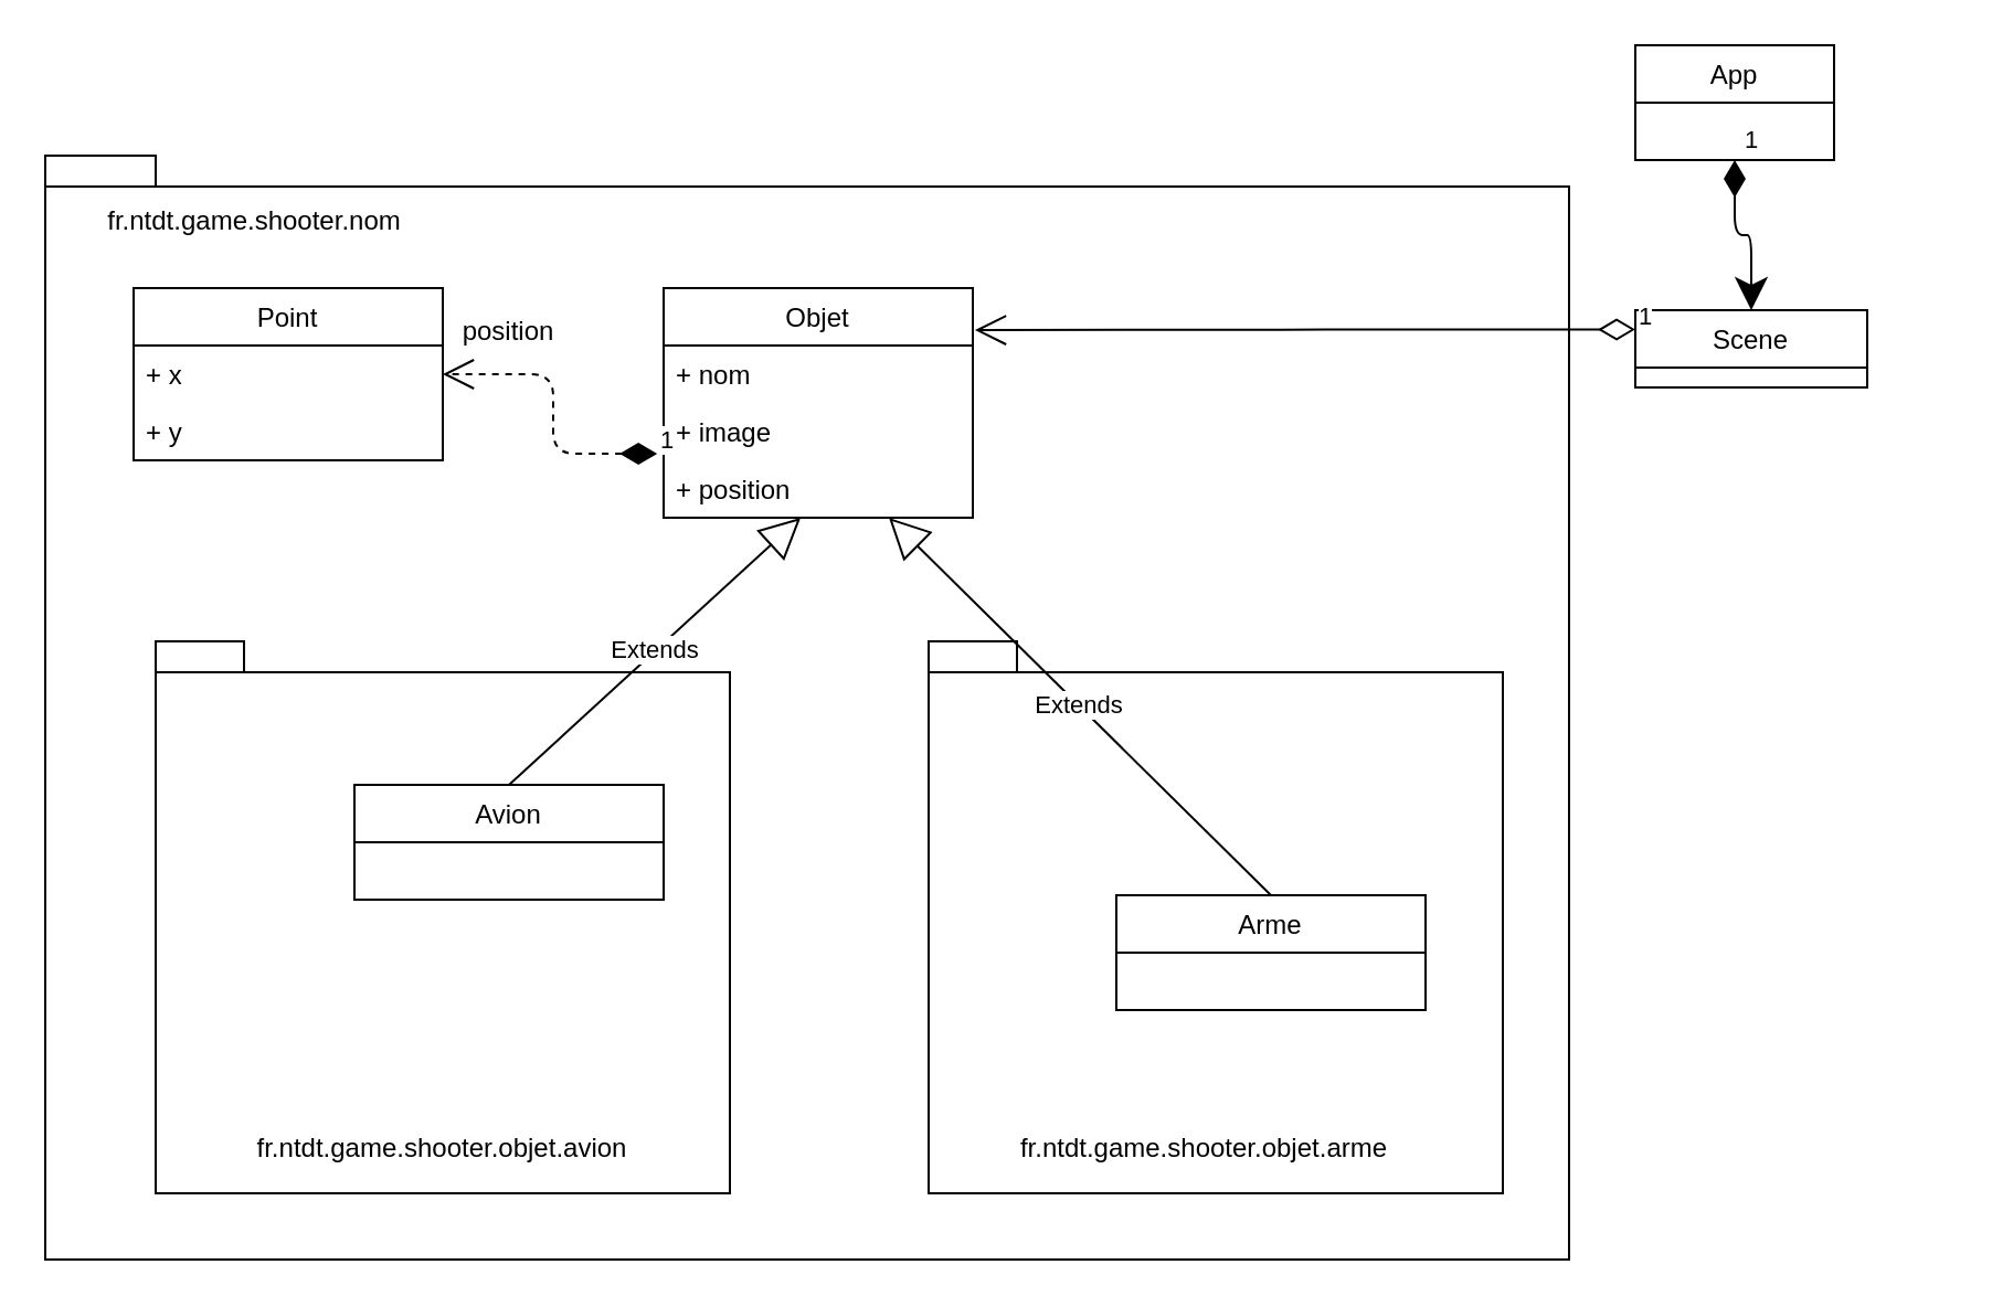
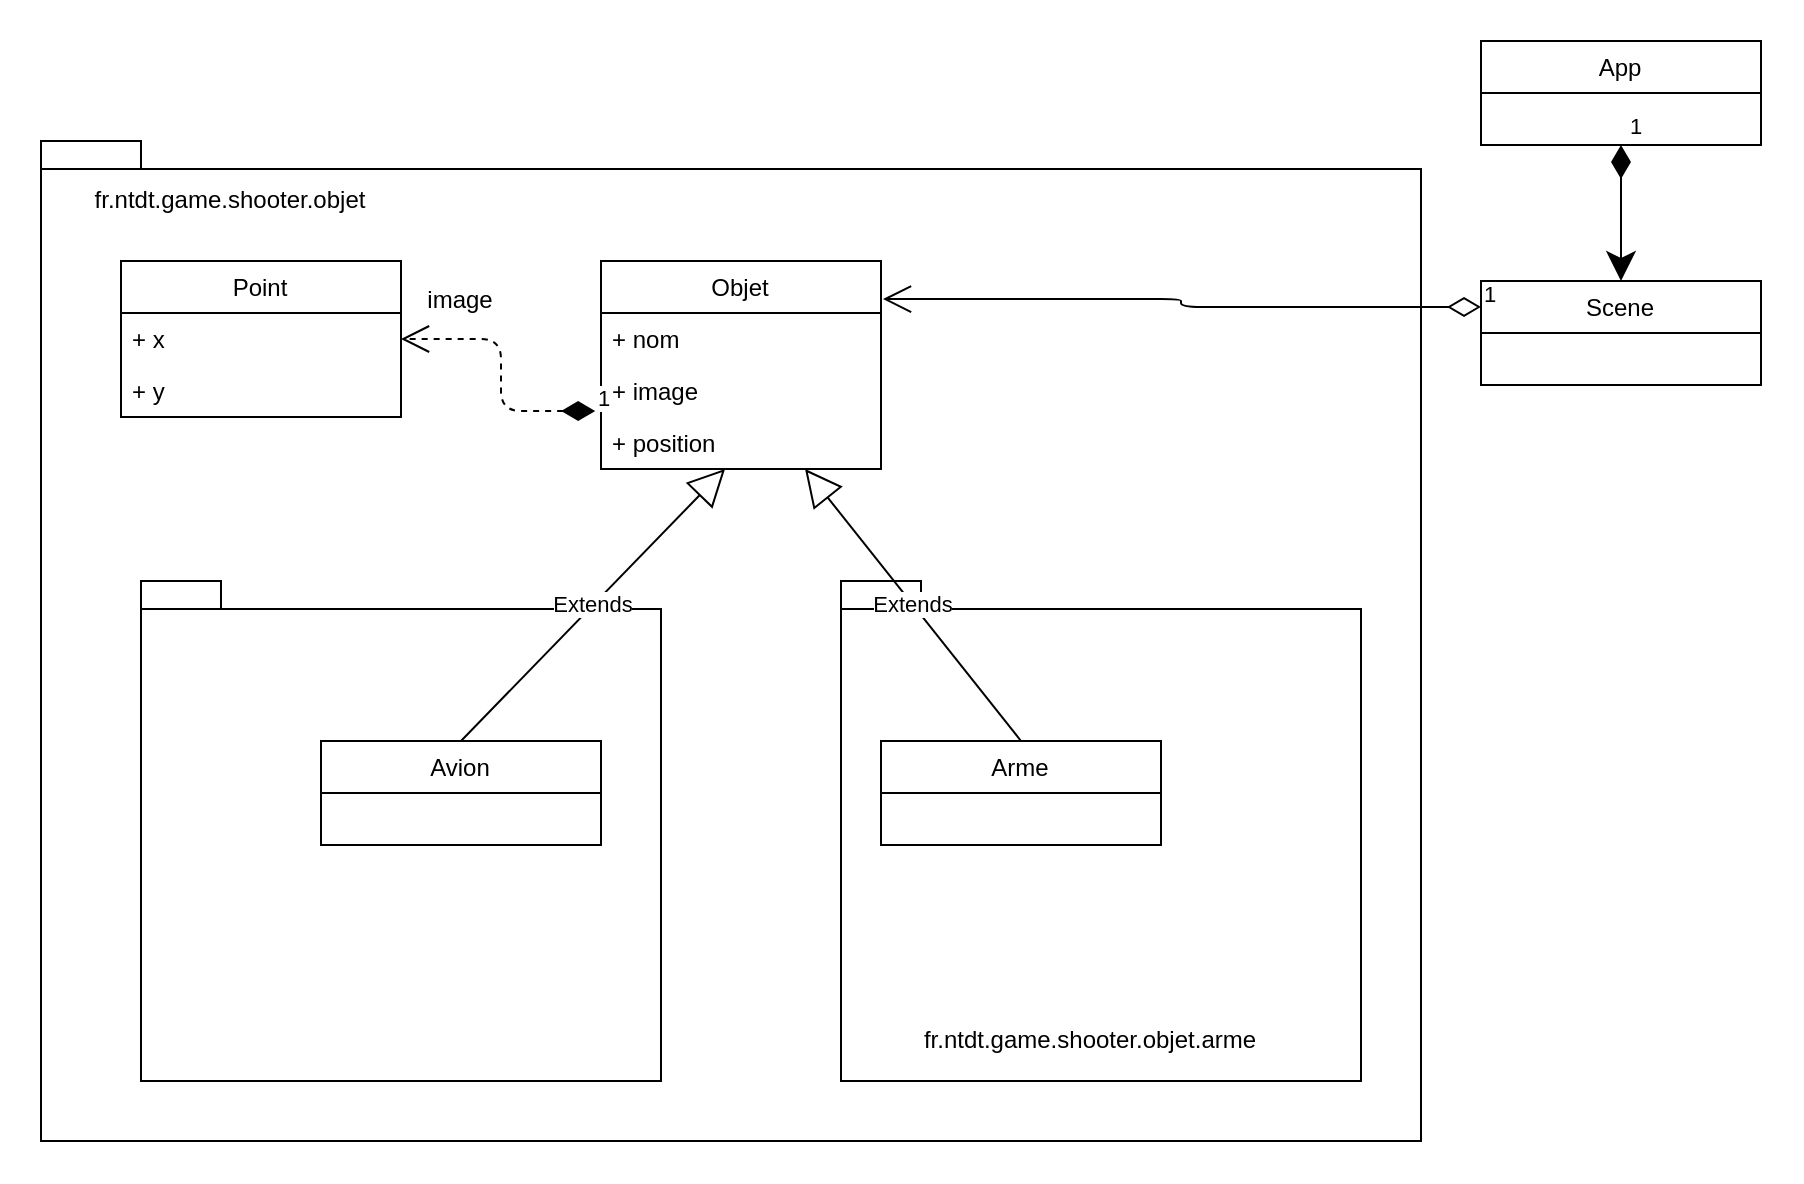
  <mxCell id="0" />
  <mxCell id="1" parent="0" />
  <mxCell id="2" value="" style="shape=folder;fontStyle=1;spacingTop=10;tabWidth=40;tabHeight=14;tabPosition=left;html=1;" vertex="1" parent="1"><mxGeometry x="20" y="70" width="690" height="500" as="geometry" /></mxCell>
  <mxCell id="3" value="" style="shape=folder;fontStyle=1;spacingTop=10;tabWidth=40;tabHeight=14;tabPosition=left;html=1;" vertex="1" parent="1"><mxGeometry x="420" y="290" width="260" height="250" as="geometry" /></mxCell>
  <mxCell id="4" value="" style="shape=folder;fontStyle=1;spacingTop=10;tabWidth=40;tabHeight=14;tabPosition=left;html=1;" vertex="1" parent="1"><mxGeometry x="70" y="290" width="260" height="250" as="geometry" /></mxCell>
  <mxCell id="5" value="Objet" style="swimlane;fontStyle=0;childLayout=stackLayout;horizontal=1;startSize=26;fillColor=none;horizontalStack=0;resizeParent=1;resizeParentMax=0;resizeLast=0;collapsible=1;marginBottom=0;" vertex="1" parent="1"><mxGeometry x="300" y="130" width="140" height="104" as="geometry" /></mxCell>
  <mxCell id="6" value="+ nom" style="text;strokeColor=none;fillColor=none;align=left;verticalAlign=top;spacingLeft=4;spacingRight=4;overflow=hidden;rotatable=0;points=[[0,0.5],[1,0.5]];portConstraint=eastwest;" vertex="1" parent="5"><mxGeometry y="26" width="140" height="26" as="geometry" /></mxCell>
  <mxCell id="7" value="+ image&#10;" style="text;strokeColor=none;fillColor=none;align=left;verticalAlign=top;spacingLeft=4;spacingRight=4;overflow=hidden;rotatable=0;points=[[0,0.5],[1,0.5]];portConstraint=eastwest;" vertex="1" parent="5"><mxGeometry y="52" width="140" height="26" as="geometry" /></mxCell>
  <mxCell id="8" value="+ position" style="text;strokeColor=none;fillColor=none;align=left;verticalAlign=top;spacingLeft=4;spacingRight=4;overflow=hidden;rotatable=0;points=[[0,0.5],[1,0.5]];portConstraint=eastwest;" vertex="1" parent="5"><mxGeometry y="78" width="140" height="26" as="geometry" /></mxCell>
- <mxCell id="9" value="Scene" style="swimlane;fontStyle=0;childLayout=stackLayout;horizontal=1;startSize=26;fillColor=none;horizontalStack=0;resizeParent=1;resizeParentMax=0;resizeLast=0;collapsible=1;marginBottom=0;" vertex="1" parent="1"><mxGeometry x="740" y="140" width="105" height="35" as="geometry" /></mxCell>
- <mxCell id="10" value="Avion" style="swimlane;fontStyle=0;childLayout=stackLayout;horizontal=1;startSize=26;fillColor=none;horizontalStack=0;resizeParent=1;resizeParentMax=0;resizeLast=0;collapsible=1;marginBottom=0;" vertex="1" parent="1"><mxGeometry x="160" y="355" width="140" height="52" as="geometry" /></mxCell>
+ <mxCell id="9" value="Scene" style="swimlane;fontStyle=0;childLayout=stackLayout;horizontal=1;startSize=26;fillColor=none;horizontalStack=0;resizeParent=1;resizeParentMax=0;resizeLast=0;collapsible=1;marginBottom=0;" vertex="1" parent="1"><mxGeometry x="740" y="140" width="140" height="52" as="geometry" /></mxCell>
+ <mxCell id="10" value="Avion" style="swimlane;fontStyle=0;childLayout=stackLayout;horizontal=1;startSize=26;fillColor=none;horizontalStack=0;resizeParent=1;resizeParentMax=0;resizeLast=0;collapsible=1;marginBottom=0;" vertex="1" parent="1"><mxGeometry x="160" y="370" width="140" height="52" as="geometry" /></mxCell>
  <mxCell id="11" value="Extends" style="endArrow=block;endSize=16;endFill=0;html=1;entryX=0.443;entryY=1;entryDx=0;entryDy=0;entryPerimeter=0;exitX=0.5;exitY=0;exitDx=0;exitDy=0;" edge="1" parent="1" source="10" target="8"><mxGeometry width="160" relative="1" as="geometry"><mxPoint x="370" y="350" as="sourcePoint" /><mxPoint x="300" y="300" as="targetPoint" /></mxGeometry></mxCell>
- <mxCell id="12" value="Arme" style="swimlane;fontStyle=0;childLayout=stackLayout;horizontal=1;startSize=26;fillColor=none;horizontalStack=0;resizeParent=1;resizeParentMax=0;resizeLast=0;collapsible=1;marginBottom=0;" vertex="1" parent="1"><mxGeometry x="505" y="405" width="140" height="52" as="geometry" /></mxCell>
+ <mxCell id="12" value="Arme" style="swimlane;fontStyle=0;childLayout=stackLayout;horizontal=1;startSize=26;fillColor=none;horizontalStack=0;resizeParent=1;resizeParentMax=0;resizeLast=0;collapsible=1;marginBottom=0;" vertex="1" parent="1"><mxGeometry x="440" y="370" width="140" height="52" as="geometry" /></mxCell>
  <mxCell id="13" value="Extends" style="endArrow=block;endSize=16;endFill=0;html=1;entryX=0.443;entryY=1;entryDx=0;entryDy=0;entryPerimeter=0;exitX=0.5;exitY=0;exitDx=0;exitDy=0;" edge="1" parent="1" source="12"><mxGeometry width="160" relative="1" as="geometry"><mxPoint x="270" y="370" as="sourcePoint" /><mxPoint x="402.02" y="234" as="targetPoint" /></mxGeometry></mxCell>
  <mxCell id="14" value="1" style="endArrow=open;html=1;endSize=12;startArrow=diamondThin;startSize=14;startFill=0;edgeStyle=orthogonalEdgeStyle;align=left;verticalAlign=bottom;entryX=1.007;entryY=0.183;entryDx=0;entryDy=0;entryPerimeter=0;exitX=0;exitY=0.25;exitDx=0;exitDy=0;" edge="1" parent="1" source="9" target="5"><mxGeometry x="-1" y="3" relative="1" as="geometry"><mxPoint x="470" y="60" as="sourcePoint" /><mxPoint x="630" y="60" as="targetPoint" /></mxGeometry></mxCell>
- <mxCell id="15" value="App" style="swimlane;fontStyle=0;childLayout=stackLayout;horizontal=1;startSize=26;fillColor=none;horizontalStack=0;resizeParent=1;resizeParentMax=0;resizeLast=0;collapsible=1;marginBottom=0;" vertex="1" parent="1"><mxGeometry x="740" y="20" width="90" height="52" as="geometry" /></mxCell>
+ <mxCell id="15" value="App" style="swimlane;fontStyle=0;childLayout=stackLayout;horizontal=1;startSize=26;fillColor=none;horizontalStack=0;resizeParent=1;resizeParentMax=0;resizeLast=0;collapsible=1;marginBottom=0;" vertex="1" parent="1"><mxGeometry x="740" y="20" width="140" height="52" as="geometry" /></mxCell>
  <mxCell id="16" value="1" style="endArrow=classic;html=1;endSize=12;startArrow=diamondThin;startSize=14;startFill=1;edgeStyle=orthogonalEdgeStyle;align=left;verticalAlign=bottom;exitX=0.5;exitY=1;exitDx=0;exitDy=0;entryX=0.5;entryY=0;entryDx=0;entryDy=0;" edge="1" parent="1" source="15" target="9"><mxGeometry x="-1" y="3" relative="1" as="geometry"><mxPoint x="820" y="90" as="sourcePoint" /><mxPoint x="980" y="90" as="targetPoint" /></mxGeometry></mxCell>
- <mxCell id="17" value="fr.ntdt.game.shooter.nom" style="text;html=1;strokeColor=none;fillColor=none;align=center;verticalAlign=middle;whiteSpace=wrap;rounded=0;" vertex="1" parent="1"><mxGeometry x="30" y="90" width="170" height="20" as="geometry" /></mxCell>
- <mxCell id="18" value="fr.ntdt.game.shooter.objet.avion" style="text;html=1;strokeColor=none;fillColor=none;align=center;verticalAlign=middle;whiteSpace=wrap;rounded=0;" vertex="1" parent="1"><mxGeometry x="95" y="510" width="210" height="20" as="geometry" /></mxCell>
+ <mxCell id="17" value="fr.ntdt.game.shooter.objet" style="text;html=1;strokeColor=none;fillColor=none;align=center;verticalAlign=middle;whiteSpace=wrap;rounded=0;" vertex="1" parent="1"><mxGeometry x="30" y="90" width="170" height="20" as="geometry" /></mxCell>
  <mxCell id="19" value="fr.ntdt.game.shooter.objet.arme" style="text;html=1;strokeColor=none;fillColor=none;align=center;verticalAlign=middle;whiteSpace=wrap;rounded=0;" vertex="1" parent="1"><mxGeometry x="440" y="510" width="210" height="20" as="geometry" /></mxCell>
  <mxCell id="20" value="Point" style="swimlane;fontStyle=0;childLayout=stackLayout;horizontal=1;startSize=26;fillColor=none;horizontalStack=0;resizeParent=1;resizeParentMax=0;resizeLast=0;collapsible=1;marginBottom=0;" vertex="1" parent="1"><mxGeometry x="60" y="130" width="140" height="78" as="geometry" /></mxCell>
  <mxCell id="21" value="+ x" style="text;strokeColor=none;fillColor=none;align=left;verticalAlign=top;spacingLeft=4;spacingRight=4;overflow=hidden;rotatable=0;points=[[0,0.5],[1,0.5]];portConstraint=eastwest;" vertex="1" parent="20"><mxGeometry y="26" width="140" height="26" as="geometry" /></mxCell>
  <mxCell id="22" value="+ y&#10;" style="text;strokeColor=none;fillColor=none;align=left;verticalAlign=top;spacingLeft=4;spacingRight=4;overflow=hidden;rotatable=0;points=[[0,0.5],[1,0.5]];portConstraint=eastwest;" vertex="1" parent="20"><mxGeometry y="52" width="140" height="26" as="geometry" /></mxCell>
  <mxCell id="23" value="1" style="endArrow=open;html=1;endSize=12;startArrow=diamondThin;startSize=14;startFill=1;edgeStyle=orthogonalEdgeStyle;align=left;verticalAlign=bottom;exitX=-0.021;exitY=0.885;exitDx=0;exitDy=0;exitPerimeter=0;entryX=1;entryY=0.5;entryDx=0;entryDy=0;dashed=1;" edge="1" parent="1" source="7" target="21"><mxGeometry x="-1" y="3" relative="1" as="geometry"><mxPoint x="60" y="240" as="sourcePoint" /><mxPoint x="220" y="240" as="targetPoint" /></mxGeometry></mxCell>
- <mxCell id="24" value="position" style="text;html=1;strokeColor=none;fillColor=none;align=center;verticalAlign=middle;whiteSpace=wrap;rounded=0;" vertex="1" parent="1"><mxGeometry x="210" y="140" width="40" height="20" as="geometry" /></mxCell>
+ <mxCell id="24" value="image" style="text;html=1;strokeColor=none;fillColor=none;align=center;verticalAlign=middle;whiteSpace=wrap;rounded=0;" vertex="1" parent="1"><mxGeometry x="210" y="140" width="40" height="20" as="geometry" /></mxCell>
